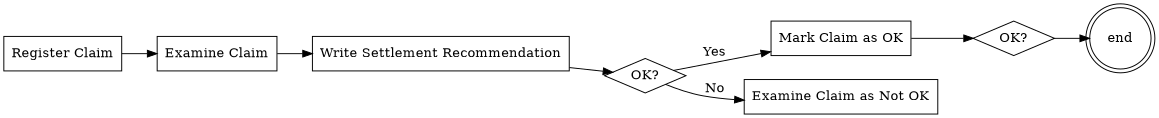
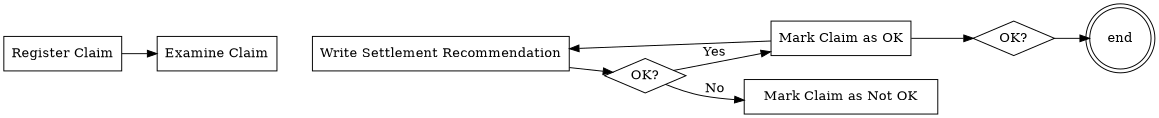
  digraph {
    rankdir=LR
    node [shape=box]
    "Register Claim"
    "Examine Claim"
    end [shape=doublecircle]
    n4 [label="OK?" shape=diamond]
    "Mark Claim as OK"
-   "Mark Claim as Not OK" [label="Examine Claim as Not OK"]
+   "Mark Claim as Not OK"
    n7 [label="OK?" shape=diamond]
    "Write Settlement Recommendation"
    "Register Claim" -> "Examine Claim"
-   "Examine Claim" -> "Write Settlement Recommendation"
+   "Mark Claim as OK" -> "Write Settlement Recommendation"
    n4 -> "Mark Claim as OK" [label=Yes]
    n4 -> "Mark Claim as Not OK" [label=No]
    "Mark Claim as OK" -> n7
    n7 -> end
    "Write Settlement Recommendation" -> n4
  }
